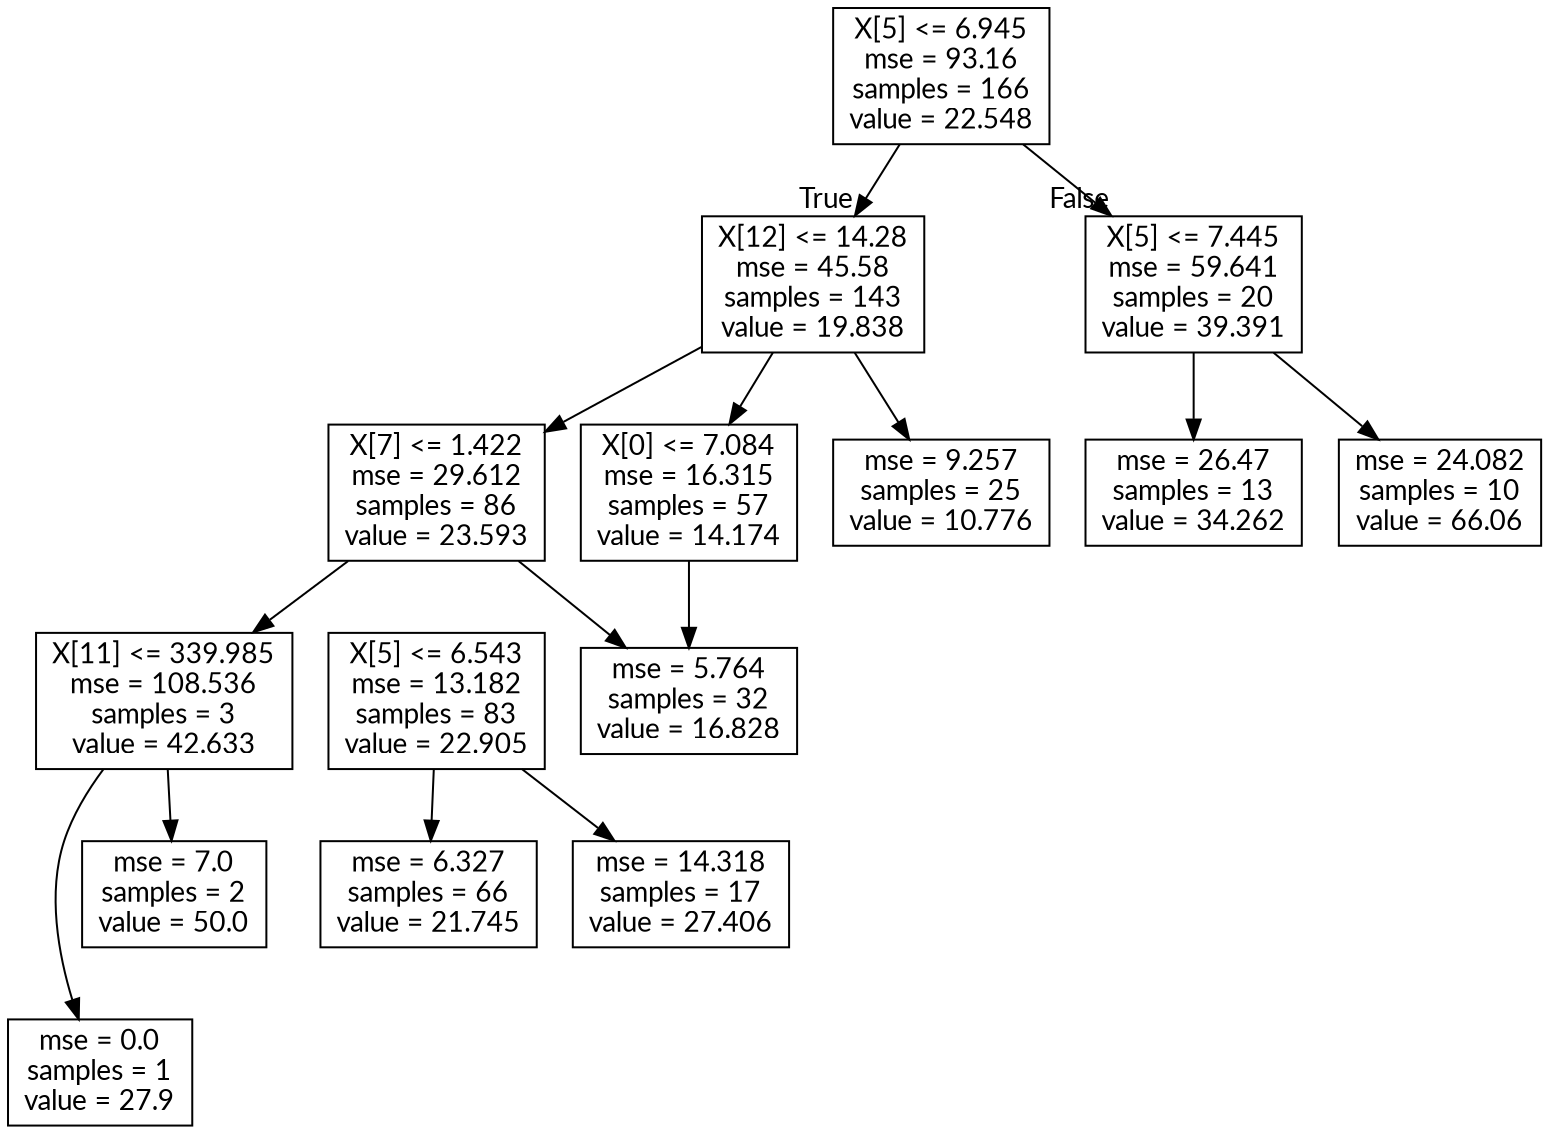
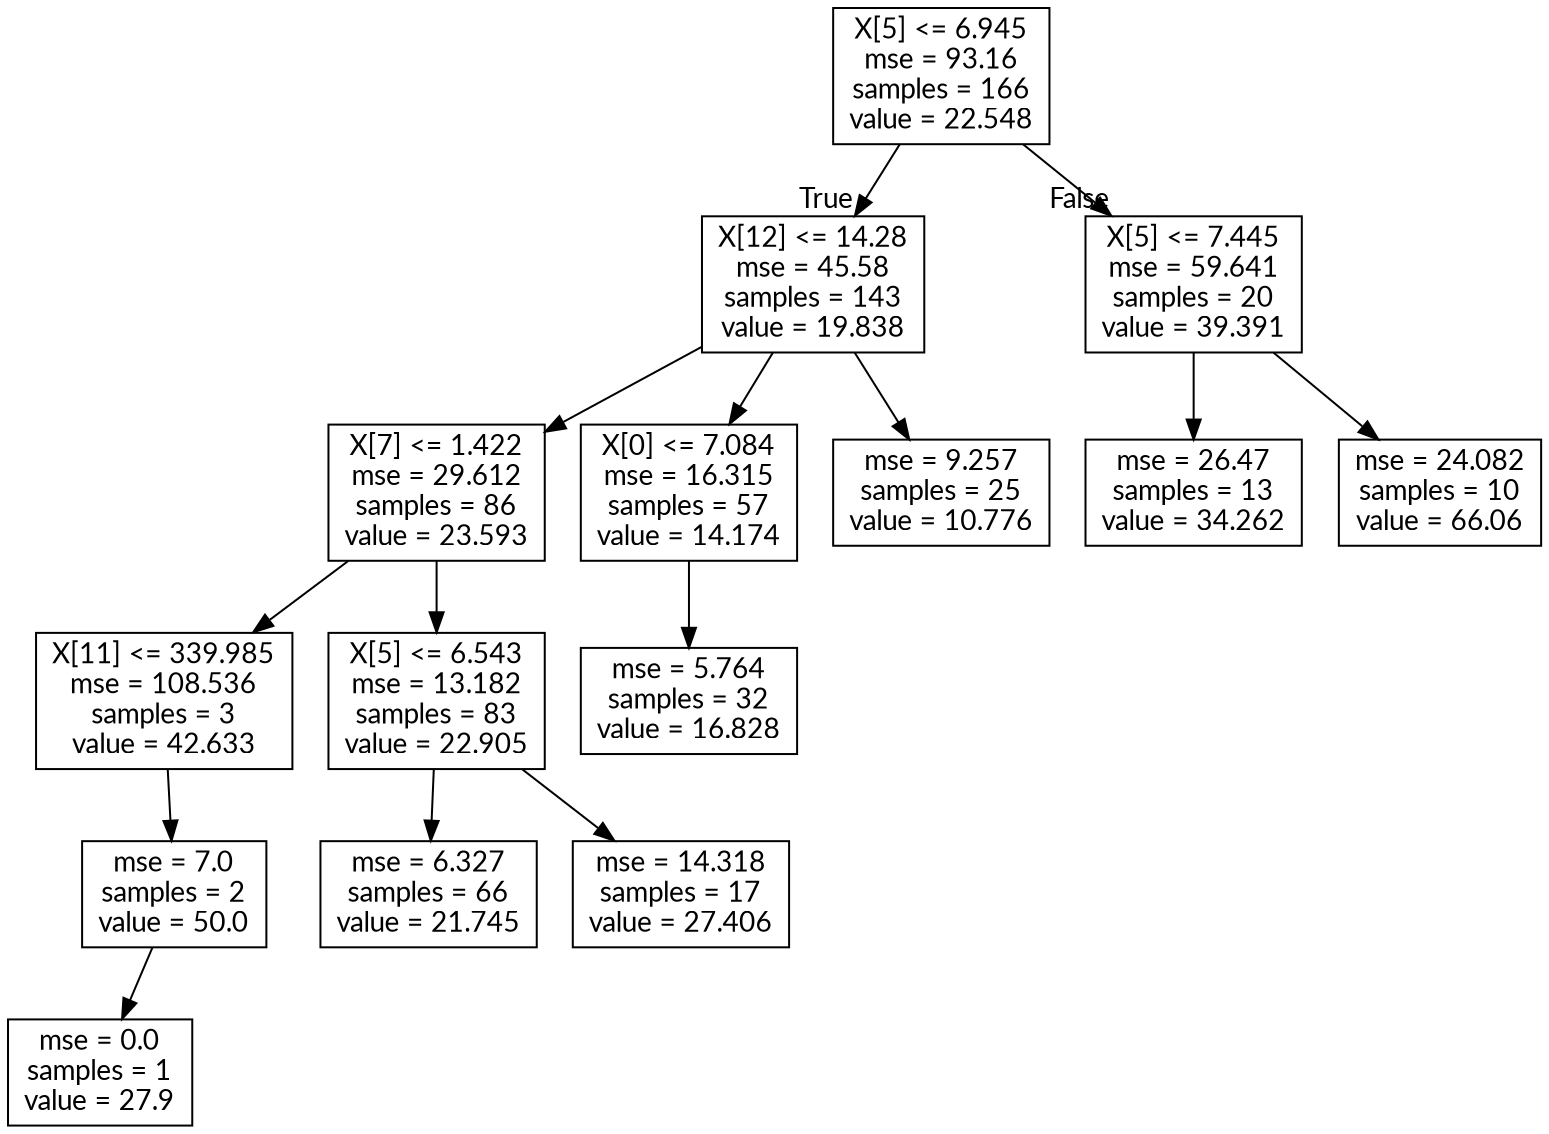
  digraph {
    fontname=Lato
    node [fontname=Lato shape=box]
    edge [fontname=Lato]
    n1 [label="X[5] <= 6.945\nmse = 93.16\nsamples = 166\nvalue = 22.548"]
    n2 [label="X[12] <= 14.28\nmse = 45.58\nsamples = 143\nvalue = 19.838"]
    n3 [label="X[5] <= 7.445\nmse = 59.641\nsamples = 20\nvalue = 39.391"]
    n4 [label="X[7] <= 1.422\nmse = 29.612\nsamples = 86\nvalue = 23.593"]
    n5 [label="X[0] <= 7.084\nmse = 16.315\nsamples = 57\nvalue = 14.174"]
    n6 [label="mse = 9.257\nsamples = 25\nvalue = 10.776"]
    n7 [label="mse = 26.47\nsamples = 13\nvalue = 34.262"]
    n8 [label="mse = 24.082\nsamples = 10\nvalue = 66.06"]
    n9 [label="X[11] <= 339.985\nmse = 108.536\nsamples = 3\nvalue = 42.633"]
    n10 [label="X[5] <= 6.543\nmse = 13.182\nsamples = 83\nvalue = 22.905"]
    n11 [label="mse = 5.764\nsamples = 32\nvalue = 16.828"]
    n12 [label="mse = 0.0\nsamples = 1\nvalue = 27.9"]
    n13 [label="mse = 7.0\nsamples = 2\nvalue = 50.0"]
    n14 [label="mse = 6.327\nsamples = 66\nvalue = 21.745"]
    n15 [label="mse = 14.318\nsamples = 17\nvalue = 27.406"]
    n1 -> n2 [headlabel=True labelangle=45 labeldistance=2.5]
    n1 -> n3 [headlabel=False labelangle=-45 labeldistance=2.5]
    n2 -> n4
    n2 -> n5
    n2 -> n6
    n3 -> n7
    n3 -> n8
    n4 -> n9
-   n4 -> n11
+   n4 -> n10
    n5 -> n11
-   n9 -> n12
+   n13 -> n12
    n9 -> n13
    n10 -> n14
    n10 -> n15
  }
